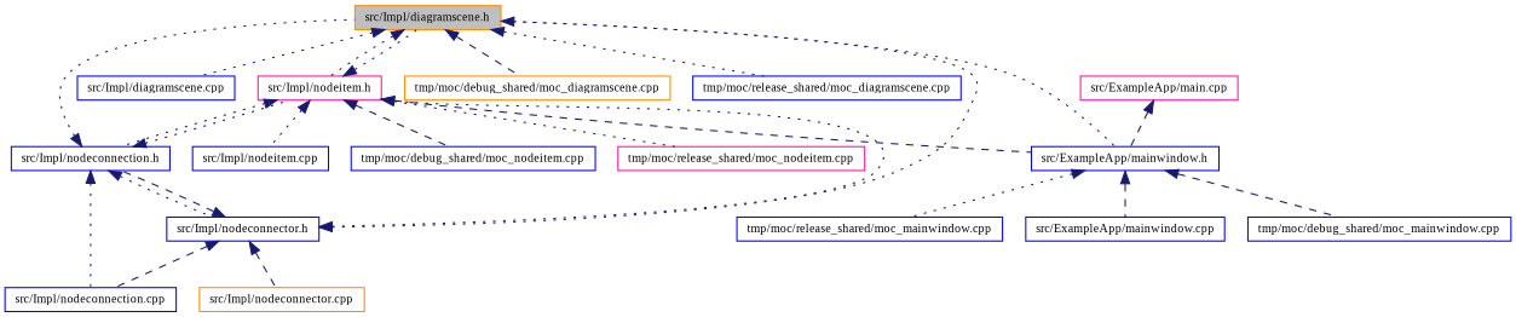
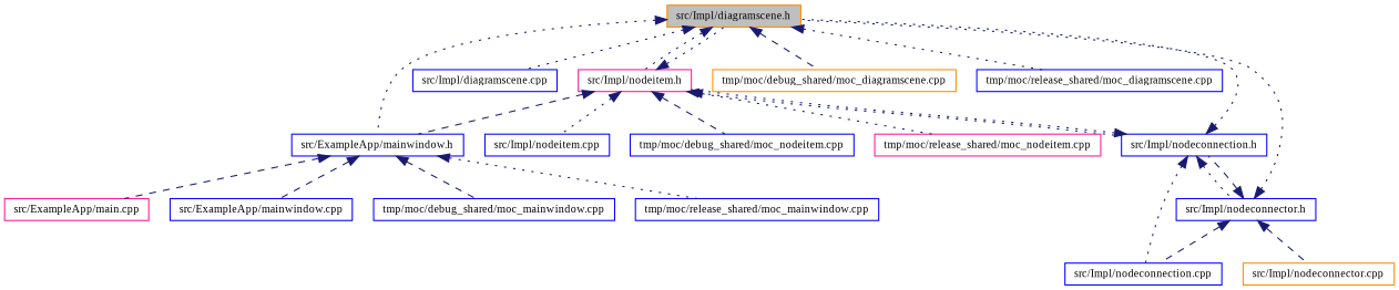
  digraph {
    fontname="Liberation Serif"
    node [color=blue fillcolor=white fontname="Liberation Serif" fontsize=10 shape=record style=filled]
    edge [color=midnightblue dir=back fontname="Liberation Serif" fontsize=10 labelfontname=Helvetica labelfontsize=10 style=dotted]
    n1 [color=darkorange fillcolor=grey75 fontcolor=black height=0.2 label="src/Impl/diagramscene.h" width=0.4]
    n2 [height=0.2 label="src/ExampleApp/mainwindow.h" width=0.4]
    n3 [height=0.2 label="src/Impl/diagramscene.cpp" width=0.4]
    n4 [color=deeppink height=0.2 label="src/Impl/nodeitem.h" width=0.4]
    n5 [color=darkorange height=0.2 label="tmp/moc/debug_shared/moc_diagramscene.cpp" width=0.4]
    n6 [height=0.2 label="tmp/moc/release_shared/moc_diagramscene.cpp" width=0.4]
    n7 [color=deeppink height=0.2 label="src/ExampleApp/main.cpp" width=0.4]
    n8 [height=0.2 label="src/ExampleApp/mainwindow.cpp" width=0.4]
    n9 [height=0.2 label="tmp/moc/debug_shared/moc_mainwindow.cpp" width=0.4]
    n10 [height=0.2 label="tmp/moc/release_shared/moc_mainwindow.cpp" width=0.4]
    n11 [height=0.2 label="src/Impl/nodeconnection.h" width=0.4]
    n12 [height=0.2 label="src/Impl/nodeitem.cpp" width=0.4]
    n13 [height=0.2 label="tmp/moc/debug_shared/moc_nodeitem.cpp" width=0.4]
    n14 [color=deeppink height=0.2 label="tmp/moc/release_shared/moc_nodeitem.cpp" width=0.4]
    n15 [height=0.2 label="src/Impl/nodeconnector.h" width=0.4]
    n16 [height=0.2 label="src/Impl/nodeconnection.cpp" width=0.4]
    n17 [color=darkorange height=0.2 label="src/Impl/nodeconnector.cpp" width=0.4]
    n1 -> n2
    n1 -> n3
    n1 -> n4
    n1 -> n5 [style=dashed]
    n1 -> n6
-   n7 -> n2 [style=dashed]
+   n2 -> n7 [style=dashed]
    n2 -> n8 [style=dashed]
    n2 -> n9 [style=dashed]
    n2 -> n10
    n4 -> n1
    n4 -> n2 [style=dashed]
    n4 -> n11
    n4 -> n12
    n4 -> n13 [style=dashed]
    n4 -> n14
    n11 -> n1
    n11 -> n4
    n11 -> n15
    n11 -> n16
    n15 -> n1
-   n15 -> n4
    n15 -> n11 [style=dashed]
    n15 -> n16 [style=dashed]
    n15 -> n17 [style=dashed]
  }
